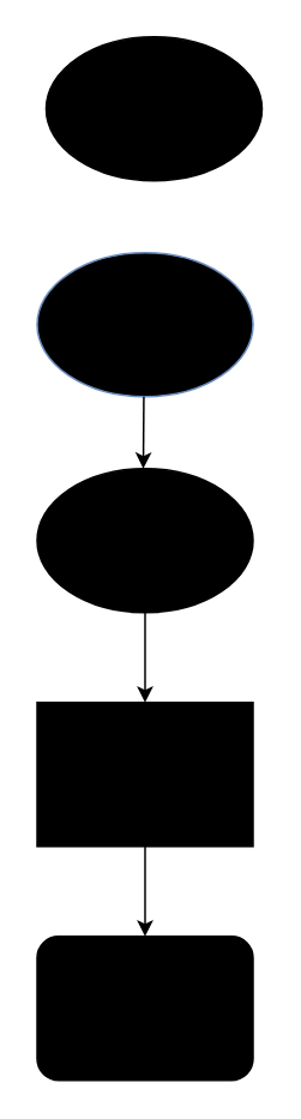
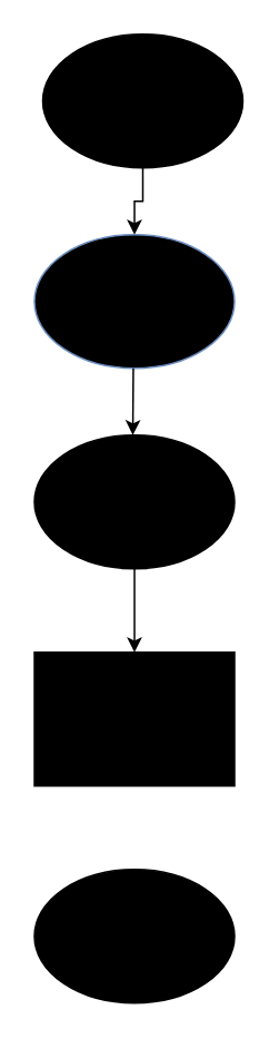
  <mxCell id="0" />
  <mxCell id="1" parent="0" />
+ <mxCell id="2" value="" style="edgeStyle=orthogonalEdgeStyle;rounded=0;orthogonalLoop=1;jettySize=auto;html=1;" edge="1" parent="1" source="3" target="4"><mxGeometry relative="1" as="geometry" /></mxCell>
  <mxCell id="3" value="Plan" style="ellipse;whiteSpace=wrap;html=1;gradientColor=light-dark(#000000,#E0A1FF);fontStyle=1;fontFamily=Times New Roman;fontSize=17;" vertex="1" parent="1"><mxGeometry x="25" y="20" width="120" height="80" as="geometry" /></mxCell>
  <mxCell id="4" value="Develop" style="ellipse;whiteSpace=wrap;html=1;fillColor=#dae8fc;strokeColor=#6c8ebf;gradientColor=light-dark(#000000,#E0A1FF);fontFamily=Times New Roman;labelBorderColor=none;labelBackgroundColor=none;textShadow=0;convertToSvg=0;fontSize=17;fontStyle=1" vertex="1" parent="1"><mxGeometry x="20" y="140" width="120" height="80" as="geometry" /></mxCell>
- <mxCell id="5" value="" style="edgeStyle=orthogonalEdgeStyle;rounded=0;orthogonalLoop=1;jettySize=auto;html=1;" edge="1" parent="1" source="6" target="7"><mxGeometry relative="1" as="geometry" /></mxCell>
  <mxCell id="6" value="Test" style="whiteSpace=wrap;html=1;gradientColor=light-dark(#000000,#E0A1FF);fontFamily=Times New Roman;fontStyle=1;fontSize=17;rounded=0;" vertex="1" parent="1"><mxGeometry x="20" y="390" width="120" height="80" as="geometry" /></mxCell>
- <mxCell id="7" value="Release" style="whiteSpace=wrap;html=1;gradientColor=light-dark(#000000,#E0A1FF);fontFamily=Times New Roman;fontSize=17;fontStyle=1;rounded=1;" vertex="1" parent="1"><mxGeometry x="20" y="520" width="120" height="80" as="geometry" /></mxCell>
+ <mxCell id="7" value="Release" style="ellipse;whiteSpace=wrap;html=1;gradientColor=light-dark(#000000,#E0A1FF);fontFamily=Times New Roman;fontSize=17;fontStyle=1" vertex="1" parent="1"><mxGeometry x="20" y="520" width="120" height="80" as="geometry" /></mxCell>
  <mxCell id="8" value="" style="endArrow=classic;html=1;rounded=0;entryX=0.5;entryY=0;entryDx=0;entryDy=0;exitX=0.5;exitY=1;exitDx=0;exitDy=0;" edge="1" parent="1" target="6"><mxGeometry width="50" height="50" relative="1" as="geometry"><mxPoint x="80" y="340" as="sourcePoint" /><mxPoint x="80" y="380" as="targetPoint" /></mxGeometry></mxCell>
  <mxCell id="9" value="" style="endArrow=classic;html=1;rounded=0;exitX=0.5;exitY=1;exitDx=0;exitDy=0;" edge="1" parent="1"><mxGeometry width="50" height="50" relative="1" as="geometry"><mxPoint x="79.29" y="220" as="sourcePoint" /><mxPoint x="79" y="260" as="targetPoint" /></mxGeometry></mxCell>
  <mxCell id="10" value="Build" style="ellipse;whiteSpace=wrap;html=1;gradientColor=light-dark(#000000,#E0A1FF);fontFamily=Times New Roman;fontStyle=1;fontSize=17;" vertex="1" parent="1"><mxGeometry x="20" y="260" width="120" height="80" as="geometry" /></mxCell>
  <mxCell id="11" style="edgeStyle=orthogonalEdgeStyle;rounded=0;orthogonalLoop=1;jettySize=auto;html=1;exitX=0.5;exitY=1;exitDx=0;exitDy=0;" edge="1" parent="1" source="3" target="3"><mxGeometry relative="1" as="geometry" /></mxCell>
